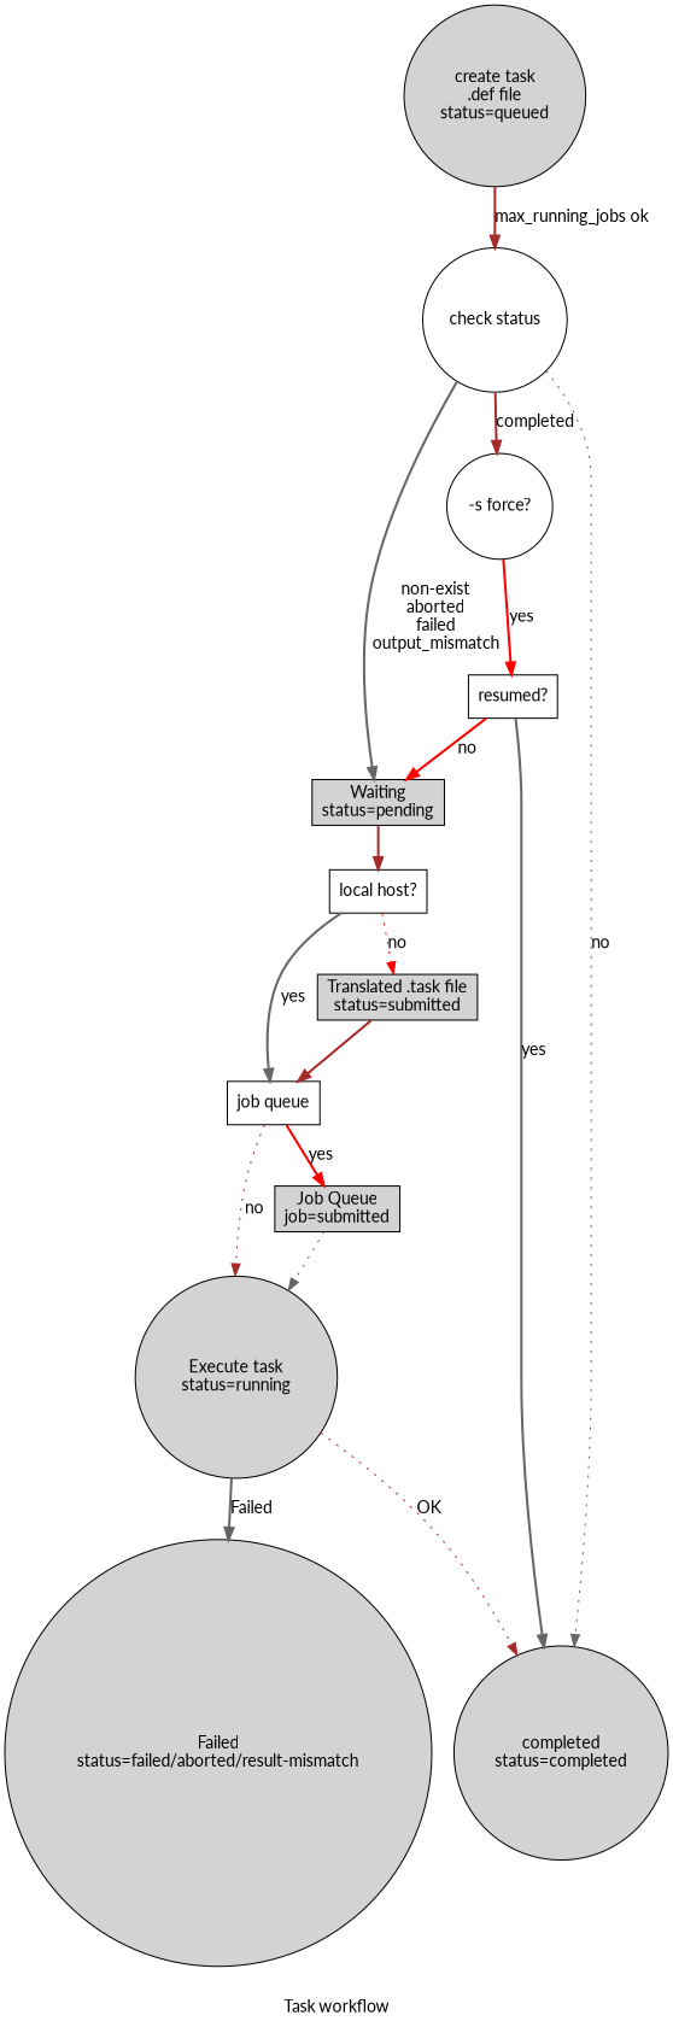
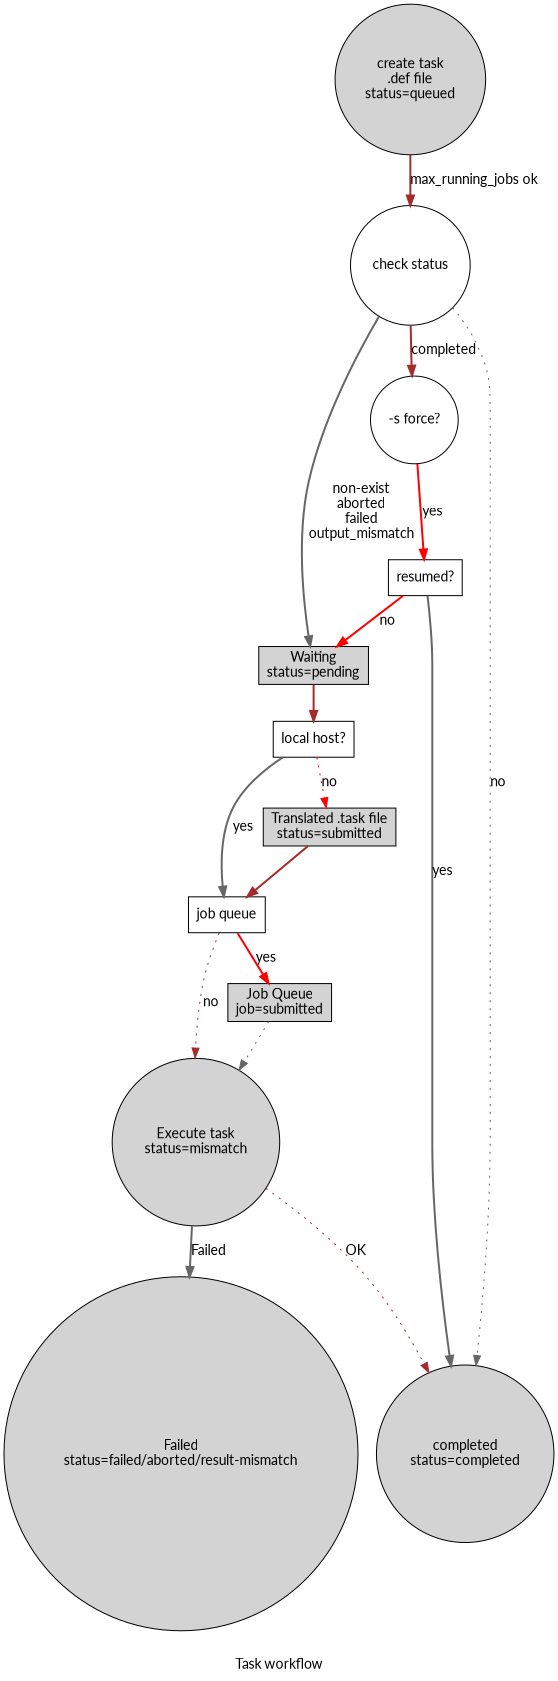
  digraph {
    fontname=Lato
    label="Task workflow"
    style=dotted
    node [fontname=Lato shape=circle style=filled]
    edge [color=brown fontname=Lato style=bold]
    n1 [label="create task\n.def file\nstatus=queued"]
    n2 [label="check status" style=""]
    n3 [label="Waiting\nstatus=pending" shape=box]
    n4 [label="completed\nstatus=completed"]
    n5 [label="-s force?" style=""]
    n6 [label="local host?" shape=box style=""]
    n7 [label="Translated .task file\nstatus=submitted" shape=box]
    n8 [label="job queue" shape=box style=""]
    n9 [label="Job Queue\njob=submitted" shape=box]
-   n10 [label="Execute task\nstatus=running"]
+   n10 [label="Execute task\nstatus=mismatch"]
    n11 [label="Failed\nstatus=failed/aborted/result-mismatch"]
    n12 [label="resumed?" shape=box style=""]
    n1 -> n2 [label="max_running_jobs ok"]
    n2 -> n3 [color=gray40 label="non-exist\naborted\nfailed\noutput_mismatch"]
    n2 -> n4 [color=gray40 label=no style=dotted]
    n2 -> n5 [label=completed]
    n3 -> n6
    n5 -> n12 [color=red label=yes]
    n6 -> n7 [color=red label=no style=dotted]
    n6 -> n8 [color=gray40 label=yes]
    n7 -> n8
    n8 -> n9 [color=red label=yes]
    n8 -> n10 [label=no style=dotted]
    n9 -> n10 [color=gray40 style=dotted]
    n10 -> n4 [label=OK style=dotted]
    n10 -> n11 [color=gray40 label=Failed]
    n12 -> n3 [color=red label=no]
    n12 -> n4 [color=gray40 label=yes]
  }
